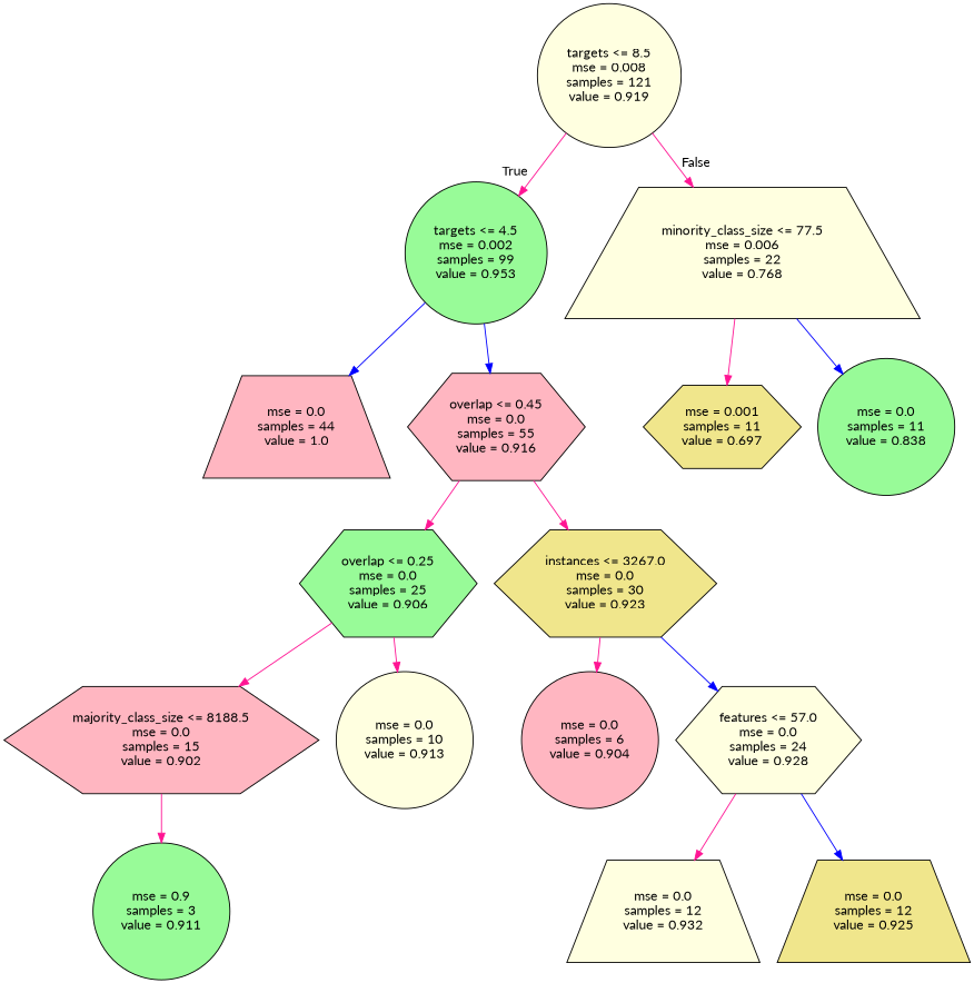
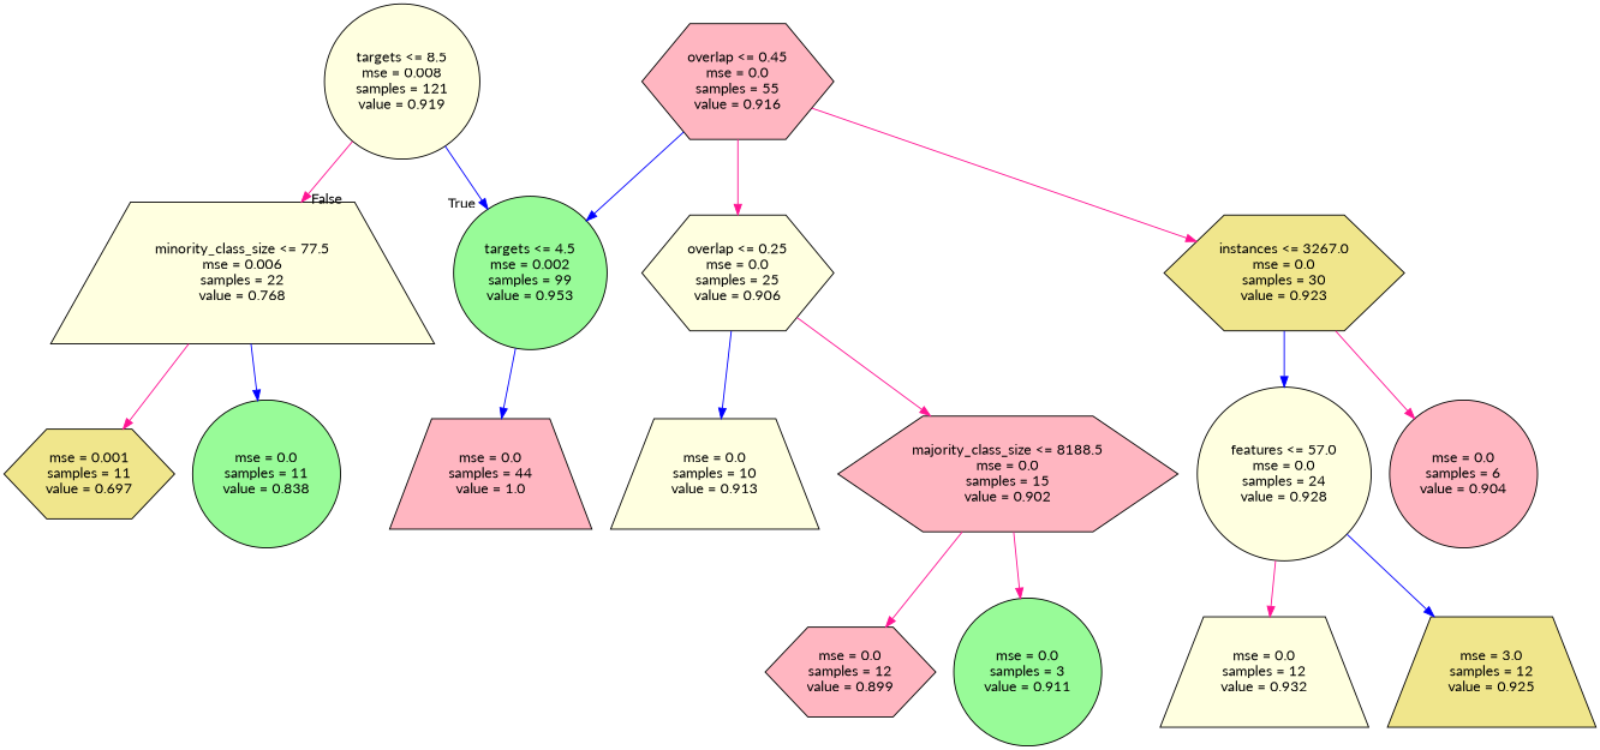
  digraph {
    fontname=Lato
    node [fillcolor=lightyellow fontname=Lato shape=circle style=filled]
    edge [color=deeppink fontname=Lato]
    n1 [label="targets <= 8.5\nmse = 0.008\nsamples = 121\nvalue = 0.919"]
    n2 [fillcolor=palegreen label="targets <= 4.5\nmse = 0.002\nsamples = 99\nvalue = 0.953"]
    n3 [label="minority_class_size <= 77.5\nmse = 0.006\nsamples = 22\nvalue = 0.768" shape=trapezium]
    n4 [fillcolor=lightpink label="mse = 0.0\nsamples = 44\nvalue = 1.0" shape=trapezium]
    n5 [fillcolor=lightpink label="overlap <= 0.45\nmse = 0.0\nsamples = 55\nvalue = 0.916" shape=hexagon]
    n6 [fillcolor=khaki label="mse = 0.001\nsamples = 11\nvalue = 0.697" shape=hexagon]
    n7 [fillcolor=palegreen label="mse = 0.0\nsamples = 11\nvalue = 0.838"]
-   n8 [fillcolor=palegreen label="overlap <= 0.25\nmse = 0.0\nsamples = 25\nvalue = 0.906" shape=hexagon]
+   n8 [label="overlap <= 0.25\nmse = 0.0\nsamples = 25\nvalue = 0.906" shape=hexagon]
    n9 [fillcolor=khaki label="instances <= 3267.0\nmse = 0.0\nsamples = 30\nvalue = 0.923" shape=hexagon]
    n10 [fillcolor=lightpink label="majority_class_size <= 8188.5\nmse = 0.0\nsamples = 15\nvalue = 0.902" shape=hexagon]
-   n11 [label="mse = 0.0\nsamples = 10\nvalue = 0.913"]
+   n11 [label="mse = 0.0\nsamples = 10\nvalue = 0.913" shape=trapezium]
    n12 [fillcolor=lightpink label="mse = 0.0\nsamples = 6\nvalue = 0.904"]
-   n13 [label="features <= 57.0\nmse = 0.0\nsamples = 24\nvalue = 0.928" shape=hexagon]
-   n15 [fillcolor=palegreen label="mse = 0.9\nsamples = 3\nvalue = 0.911"]
+   n13 [label="features <= 57.0\nmse = 0.0\nsamples = 24\nvalue = 0.928"]
+   n14 [fillcolor=lightpink label="mse = 0.0\nsamples = 12\nvalue = 0.899" shape=hexagon]
+   n15 [fillcolor=palegreen label="mse = 0.0\nsamples = 3\nvalue = 0.911"]
    n16 [label="mse = 0.0\nsamples = 12\nvalue = 0.932" shape=trapezium]
-   n17 [fillcolor=khaki label="mse = 0.0\nsamples = 12\nvalue = 0.925" shape=trapezium]
-   n1 -> n2 [headlabel=True labelangle=45 labeldistance=2.5]
+   n17 [fillcolor=khaki label="mse = 3.0\nsamples = 12\nvalue = 0.925" shape=trapezium]
+   n1 -> n2 [color=blue headlabel=True labelangle=45 labeldistance=2.5]
    n1 -> n3 [headlabel=False labelangle=-45 labeldistance=2.5]
    n2 -> n4 [color=blue]
-   n2 -> n5 [color=blue]
+   n5 -> n2 [color=blue]
    n3 -> n6
    n3 -> n7 [color=blue]
    n5 -> n8
    n5 -> n9
    n8 -> n10
-   n8 -> n11
+   n8 -> n11 [color=blue]
    n9 -> n12
    n9 -> n13 [color=blue]
+   n10 -> n14
    n10 -> n15
    n13 -> n16
    n13 -> n17 [color=blue]
  }
